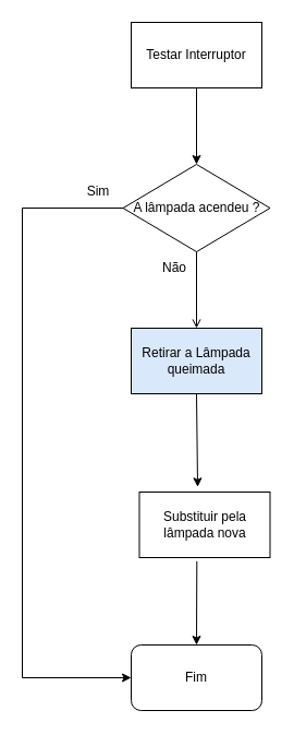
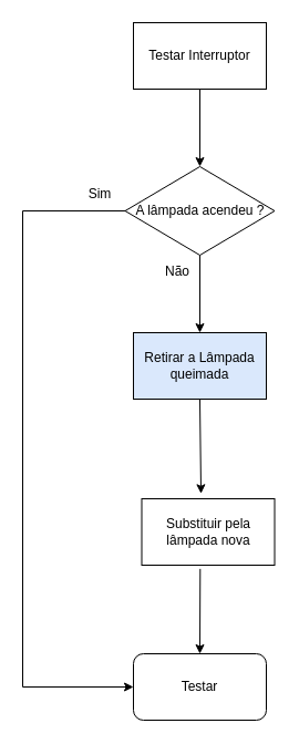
  <mxCell id="0" />
  <mxCell id="1" parent="0" />
  <mxCell id="2" value="Testar Interruptor" style="rounded=0;whiteSpace=wrap;html=1;" parent="1" vertex="1"><mxGeometry x="120" y="20" width="120" height="60" as="geometry" /></mxCell>
  <mxCell id="3" value="A lâmpada acendeu ?" style="rhombus;whiteSpace=wrap;html=1;" parent="1" vertex="1"><mxGeometry x="112.5" y="150" width="135" height="80" as="geometry" /></mxCell>
  <mxCell id="4" value="" style="endArrow=classic;html=1;rounded=0;entryX=0.5;entryY=0;entryDx=0;entryDy=0;" parent="1" target="3" edge="1"><mxGeometry width="50" height="50" relative="1" as="geometry"><mxPoint x="180" y="80" as="sourcePoint" /><mxPoint x="370" y="70" as="targetPoint" /></mxGeometry></mxCell>
- <mxCell id="5" value="" style="endArrow=open;html=1;rounded=0;exitX=0.5;exitY=1;exitDx=0;exitDy=0;entryX=0.5;entryY=0;entryDx=0;entryDy=0;" parent="1" source="3" target="7" edge="1"><mxGeometry width="50" height="50" relative="1" as="geometry"><mxPoint x="200" y="335" as="sourcePoint" /><mxPoint x="250" y="270" as="targetPoint" /></mxGeometry></mxCell>
+ <mxCell id="5" value="" style="endArrow=classic;html=1;rounded=0;exitX=0.5;exitY=1;exitDx=0;exitDy=0;entryX=0.5;entryY=0;entryDx=0;entryDy=0;" parent="1" source="3" target="7" edge="1"><mxGeometry width="50" height="50" relative="1" as="geometry"><mxPoint x="200" y="335" as="sourcePoint" /><mxPoint x="250" y="270" as="targetPoint" /></mxGeometry></mxCell>
  <mxCell id="6" value="Não" style="text;html=1;align=center;verticalAlign=middle;whiteSpace=wrap;rounded=0;" parent="1" vertex="1"><mxGeometry x="130" y="230" width="60" height="30" as="geometry" /></mxCell>
  <mxCell id="7" value="Retirar a Lâmpada queimada" style="rounded=0;whiteSpace=wrap;html=1;fillColor=#dae8fc;" parent="1" vertex="1"><mxGeometry x="120" y="300" width="120" height="60" as="geometry" /></mxCell>
  <mxCell id="8" value="Substituir pela lâmpada nova" style="rounded=0;whiteSpace=wrap;html=1;" parent="1" vertex="1"><mxGeometry x="127.5" y="450" width="120" height="60" as="geometry" /></mxCell>
  <mxCell id="9" value="" style="endArrow=classic;html=1;rounded=0;exitX=0.5;exitY=1;exitDx=0;exitDy=0;entryX=0.446;entryY=-0.078;entryDx=0;entryDy=0;entryPerimeter=0;" parent="1" source="7" target="8" edge="1"><mxGeometry width="50" height="50" relative="1" as="geometry"><mxPoint x="380" y="370" as="sourcePoint" /><mxPoint x="430" y="320" as="targetPoint" /></mxGeometry></mxCell>
- <mxCell id="10" value="Fim" style="rounded=1;whiteSpace=wrap;html=1;" parent="1" vertex="1"><mxGeometry x="120" y="590" width="120" height="60" as="geometry" /></mxCell>
+ <mxCell id="10" value="Testar" style="rounded=1;whiteSpace=wrap;html=1;" parent="1" vertex="1"><mxGeometry x="120" y="590" width="120" height="60" as="geometry" /></mxCell>
  <mxCell id="11" value="" style="endArrow=classic;html=1;rounded=0;exitX=0.44;exitY=1.056;exitDx=0;exitDy=0;exitPerimeter=0;entryX=0.5;entryY=0;entryDx=0;entryDy=0;" parent="1" source="8" target="10" edge="1"><mxGeometry width="50" height="50" relative="1" as="geometry"><mxPoint x="270" y="540" as="sourcePoint" /><mxPoint x="320" y="490" as="targetPoint" /></mxGeometry></mxCell>
  <mxCell id="12" value="Sim" style="text;html=1;align=center;verticalAlign=middle;whiteSpace=wrap;rounded=0;" parent="1" vertex="1"><mxGeometry x="60" y="160" width="60" height="30" as="geometry" /></mxCell>
  <mxCell id="13" value="" style="endArrow=none;html=1;rounded=0;exitX=0;exitY=0.5;exitDx=0;exitDy=0;" parent="1" source="3" edge="1"><mxGeometry width="50" height="50" relative="1" as="geometry"><mxPoint x="60" y="70" as="sourcePoint" /><mxPoint x="20" y="190" as="targetPoint" /></mxGeometry></mxCell>
  <mxCell id="14" value="" style="endArrow=none;html=1;rounded=0;" parent="1" edge="1"><mxGeometry width="50" height="50" relative="1" as="geometry"><mxPoint x="20" y="620" as="sourcePoint" /><mxPoint x="20" y="190" as="targetPoint" /></mxGeometry></mxCell>
  <mxCell id="15" value="" style="endArrow=classic;html=1;rounded=0;entryX=0;entryY=0.5;entryDx=0;entryDy=0;" parent="1" target="10" edge="1"><mxGeometry width="50" height="50" relative="1" as="geometry"><mxPoint x="20" y="620" as="sourcePoint" /><mxPoint x="110" y="530" as="targetPoint" /></mxGeometry></mxCell>
